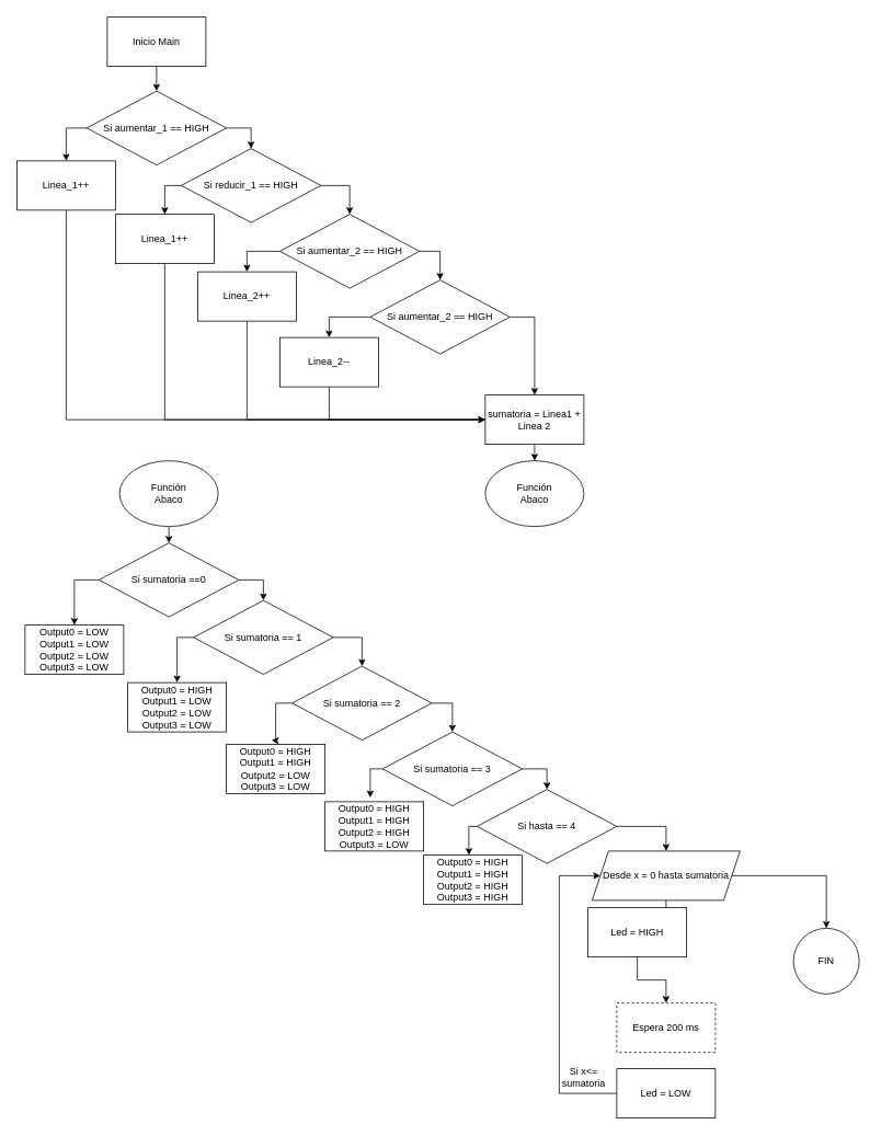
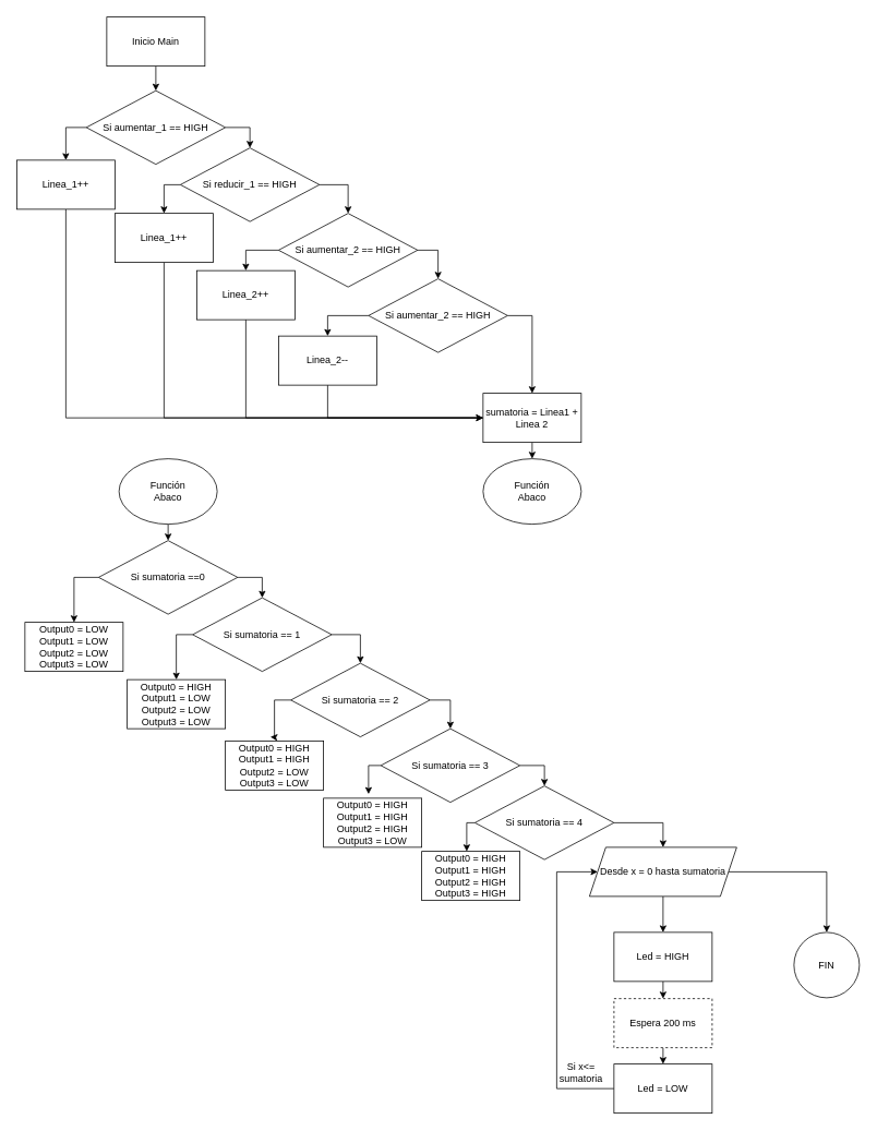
  <mxCell id="0" />
  <mxCell id="1" parent="0" />
  <mxCell id="2" style="edgeStyle=orthogonalEdgeStyle;rounded=0;orthogonalLoop=1;jettySize=auto;html=1;exitX=0.5;exitY=1;exitDx=0;exitDy=0;entryX=0.5;entryY=0;entryDx=0;entryDy=0;" edge="1" parent="1" source="3" target="6"><mxGeometry relative="1" as="geometry" /></mxCell>
  <mxCell id="3" value="Inicio Main" style="rounded=0;whiteSpace=wrap;html=1;" vertex="1" parent="1"><mxGeometry x="130" y="20" width="120" height="60" as="geometry" /></mxCell>
  <mxCell id="4" style="edgeStyle=orthogonalEdgeStyle;rounded=0;orthogonalLoop=1;jettySize=auto;html=1;exitX=1;exitY=0.5;exitDx=0;exitDy=0;entryX=0.5;entryY=0;entryDx=0;entryDy=0;" edge="1" parent="1" source="6" target="9"><mxGeometry relative="1" as="geometry" /></mxCell>
  <mxCell id="5" style="edgeStyle=orthogonalEdgeStyle;rounded=0;orthogonalLoop=1;jettySize=auto;html=1;exitX=0;exitY=0.5;exitDx=0;exitDy=0;" edge="1" parent="1" source="6" target="19"><mxGeometry relative="1" as="geometry" /></mxCell>
  <mxCell id="6" value="Si aumentar_1 == HIGH" style="rhombus;whiteSpace=wrap;html=1;" vertex="1" parent="1"><mxGeometry x="105" y="110" width="170" height="90" as="geometry" /></mxCell>
  <mxCell id="7" style="edgeStyle=orthogonalEdgeStyle;rounded=0;orthogonalLoop=1;jettySize=auto;html=1;exitX=1;exitY=0.5;exitDx=0;exitDy=0;" edge="1" parent="1" source="9" target="12"><mxGeometry relative="1" as="geometry" /></mxCell>
  <mxCell id="8" style="edgeStyle=orthogonalEdgeStyle;rounded=0;orthogonalLoop=1;jettySize=auto;html=1;exitX=0;exitY=0.5;exitDx=0;exitDy=0;entryX=0.5;entryY=0;entryDx=0;entryDy=0;" edge="1" parent="1" source="9" target="21"><mxGeometry relative="1" as="geometry" /></mxCell>
  <mxCell id="9" value="Si reducir_1 == HIGH" style="rhombus;whiteSpace=wrap;html=1;" vertex="1" parent="1"><mxGeometry x="220" y="180" width="170" height="90" as="geometry" /></mxCell>
  <mxCell id="10" style="edgeStyle=orthogonalEdgeStyle;rounded=0;orthogonalLoop=1;jettySize=auto;html=1;exitX=1;exitY=0.5;exitDx=0;exitDy=0;" edge="1" parent="1" source="12" target="15"><mxGeometry relative="1" as="geometry" /></mxCell>
  <mxCell id="11" style="edgeStyle=orthogonalEdgeStyle;rounded=0;orthogonalLoop=1;jettySize=auto;html=1;exitX=0;exitY=0.5;exitDx=0;exitDy=0;entryX=0.5;entryY=0;entryDx=0;entryDy=0;" edge="1" parent="1" source="12" target="23"><mxGeometry relative="1" as="geometry" /></mxCell>
  <mxCell id="12" value="Si aumentar_2 == HIGH" style="rhombus;whiteSpace=wrap;html=1;" vertex="1" parent="1"><mxGeometry x="340" y="260" width="170" height="90" as="geometry" /></mxCell>
  <mxCell id="13" style="edgeStyle=orthogonalEdgeStyle;rounded=0;orthogonalLoop=1;jettySize=auto;html=1;exitX=0;exitY=0.5;exitDx=0;exitDy=0;" edge="1" parent="1" source="15" target="17"><mxGeometry relative="1" as="geometry" /></mxCell>
  <mxCell id="14" style="edgeStyle=orthogonalEdgeStyle;rounded=0;orthogonalLoop=1;jettySize=auto;html=1;exitX=1;exitY=0.5;exitDx=0;exitDy=0;entryX=0.5;entryY=0;entryDx=0;entryDy=0;" edge="1" parent="1" source="15" target="38"><mxGeometry relative="1" as="geometry"><mxPoint x="650" y="470" as="targetPoint" /></mxGeometry></mxCell>
  <mxCell id="15" value="Si aumentar_2 == HIGH" style="rhombus;whiteSpace=wrap;html=1;" vertex="1" parent="1"><mxGeometry x="450" y="340" width="170" height="90" as="geometry" /></mxCell>
  <mxCell id="16" style="edgeStyle=orthogonalEdgeStyle;rounded=0;orthogonalLoop=1;jettySize=auto;html=1;exitX=0.5;exitY=1;exitDx=0;exitDy=0;entryX=0;entryY=0.5;entryDx=0;entryDy=0;" edge="1" parent="1" source="17"><mxGeometry relative="1" as="geometry"><mxPoint x="590" y="510" as="targetPoint" /><Array as="points"><mxPoint x="400" y="510" /></Array></mxGeometry></mxCell>
  <mxCell id="17" value="Linea_2--" style="rounded=0;whiteSpace=wrap;html=1;" vertex="1" parent="1"><mxGeometry x="340" y="410" width="120" height="60" as="geometry" /></mxCell>
  <mxCell id="18" style="edgeStyle=orthogonalEdgeStyle;rounded=0;orthogonalLoop=1;jettySize=auto;html=1;exitX=0.5;exitY=1;exitDx=0;exitDy=0;" edge="1" parent="1" source="19"><mxGeometry relative="1" as="geometry"><mxPoint x="590" y="510" as="targetPoint" /><Array as="points"><mxPoint x="80" y="510" /></Array></mxGeometry></mxCell>
  <mxCell id="19" value="Linea_1++" style="rounded=0;whiteSpace=wrap;html=1;" vertex="1" parent="1"><mxGeometry x="20" y="195" width="120" height="60" as="geometry" /></mxCell>
  <mxCell id="20" style="edgeStyle=orthogonalEdgeStyle;rounded=0;orthogonalLoop=1;jettySize=auto;html=1;exitX=0.5;exitY=1;exitDx=0;exitDy=0;" edge="1" parent="1" source="21"><mxGeometry relative="1" as="geometry"><mxPoint x="600" y="510" as="targetPoint" /><Array as="points"><mxPoint x="200" y="510" /></Array></mxGeometry></mxCell>
  <mxCell id="21" value="Linea_1++" style="rounded=0;whiteSpace=wrap;html=1;" vertex="1" parent="1"><mxGeometry x="140" y="260" width="120" height="60" as="geometry" /></mxCell>
  <mxCell id="22" style="edgeStyle=orthogonalEdgeStyle;rounded=0;orthogonalLoop=1;jettySize=auto;html=1;exitX=0.5;exitY=1;exitDx=0;exitDy=0;" edge="1" parent="1" source="23"><mxGeometry relative="1" as="geometry"><mxPoint x="600" y="510" as="targetPoint" /><Array as="points"><mxPoint x="300" y="510" /></Array></mxGeometry></mxCell>
  <mxCell id="23" value="Linea_2++" style="rounded=0;whiteSpace=wrap;html=1;" vertex="1" parent="1"><mxGeometry x="240" y="330" width="120" height="60" as="geometry" /></mxCell>
  <mxCell id="24" style="edgeStyle=orthogonalEdgeStyle;rounded=0;orthogonalLoop=1;jettySize=auto;html=1;exitX=1;exitY=0.5;exitDx=0;exitDy=0;entryX=0.5;entryY=0;entryDx=0;entryDy=0;" edge="1" parent="1" source="26" target="29"><mxGeometry relative="1" as="geometry" /></mxCell>
  <mxCell id="25" style="edgeStyle=orthogonalEdgeStyle;rounded=0;orthogonalLoop=1;jettySize=auto;html=1;exitX=0;exitY=0.5;exitDx=0;exitDy=0;" edge="1" parent="1" source="26" target="44"><mxGeometry relative="1" as="geometry" /></mxCell>
  <mxCell id="26" value="Si sumatoria ==0" style="rhombus;whiteSpace=wrap;html=1;" vertex="1" parent="1"><mxGeometry x="120" y="660" width="170" height="90" as="geometry" /></mxCell>
  <mxCell id="27" style="edgeStyle=orthogonalEdgeStyle;rounded=0;orthogonalLoop=1;jettySize=auto;html=1;exitX=1;exitY=0.5;exitDx=0;exitDy=0;" edge="1" parent="1" source="29" target="32"><mxGeometry relative="1" as="geometry" /></mxCell>
  <mxCell id="28" style="edgeStyle=orthogonalEdgeStyle;rounded=0;orthogonalLoop=1;jettySize=auto;html=1;exitX=0;exitY=0.5;exitDx=0;exitDy=0;entryX=0.5;entryY=0;entryDx=0;entryDy=0;" edge="1" parent="1" source="29" target="45"><mxGeometry relative="1" as="geometry" /></mxCell>
  <mxCell id="29" value="Si sumatoria == 1" style="rhombus;whiteSpace=wrap;html=1;" vertex="1" parent="1"><mxGeometry x="235" y="730" width="170" height="90" as="geometry" /></mxCell>
  <mxCell id="30" style="edgeStyle=orthogonalEdgeStyle;rounded=0;orthogonalLoop=1;jettySize=auto;html=1;exitX=1;exitY=0.5;exitDx=0;exitDy=0;entryX=0.5;entryY=0;entryDx=0;entryDy=0;" edge="1" parent="1" source="32" target="35"><mxGeometry relative="1" as="geometry" /></mxCell>
  <mxCell id="31" style="edgeStyle=orthogonalEdgeStyle;rounded=0;orthogonalLoop=1;jettySize=auto;html=1;exitX=0;exitY=0.5;exitDx=0;exitDy=0;" edge="1" parent="1" source="32"><mxGeometry relative="1" as="geometry"><mxPoint x="330" y="900" as="targetPoint" /></mxGeometry></mxCell>
  <mxCell id="32" value="Si sumatoria == 2" style="rhombus;whiteSpace=wrap;html=1;" vertex="1" parent="1"><mxGeometry x="355" y="810" width="170" height="90" as="geometry" /></mxCell>
  <mxCell id="33" style="edgeStyle=orthogonalEdgeStyle;rounded=0;orthogonalLoop=1;jettySize=auto;html=1;exitX=1;exitY=0.5;exitDx=0;exitDy=0;entryX=0.5;entryY=0;entryDx=0;entryDy=0;" edge="1" parent="1" source="35" target="43"><mxGeometry relative="1" as="geometry" /></mxCell>
  <mxCell id="34" style="edgeStyle=orthogonalEdgeStyle;rounded=0;orthogonalLoop=1;jettySize=auto;html=1;exitX=0;exitY=0.5;exitDx=0;exitDy=0;" edge="1" parent="1" source="35"><mxGeometry relative="1" as="geometry"><mxPoint x="450" y="970" as="targetPoint" /></mxGeometry></mxCell>
  <mxCell id="35" value="Si sumatoria == 3" style="rhombus;whiteSpace=wrap;html=1;" vertex="1" parent="1"><mxGeometry x="465" y="890" width="170" height="90" as="geometry" /></mxCell>
  <mxCell id="36" value="Función &lt;br&gt;Abaco" style="ellipse;whiteSpace=wrap;html=1;" vertex="1" parent="1"><mxGeometry x="590" y="560" width="120" height="80" as="geometry" /></mxCell>
  <mxCell id="37" style="edgeStyle=orthogonalEdgeStyle;rounded=0;orthogonalLoop=1;jettySize=auto;html=1;exitX=0.5;exitY=1;exitDx=0;exitDy=0;entryX=0.5;entryY=0;entryDx=0;entryDy=0;" edge="1" parent="1" source="38" target="36"><mxGeometry relative="1" as="geometry" /></mxCell>
  <mxCell id="38" value="sumatoria = Linea1 + Linea 2" style="rounded=0;whiteSpace=wrap;html=1;" vertex="1" parent="1"><mxGeometry x="590" y="480" width="120" height="60" as="geometry" /></mxCell>
  <mxCell id="39" style="edgeStyle=orthogonalEdgeStyle;rounded=0;orthogonalLoop=1;jettySize=auto;html=1;exitX=0.5;exitY=1;exitDx=0;exitDy=0;entryX=0.5;entryY=0;entryDx=0;entryDy=0;" edge="1" parent="1" source="40" target="26"><mxGeometry relative="1" as="geometry" /></mxCell>
  <mxCell id="40" value="Función &lt;br&gt;Abaco" style="ellipse;whiteSpace=wrap;html=1;" vertex="1" parent="1"><mxGeometry x="145" y="560" width="120" height="80" as="geometry" /></mxCell>
  <mxCell id="41" style="edgeStyle=orthogonalEdgeStyle;rounded=0;orthogonalLoop=1;jettySize=auto;html=1;exitX=0;exitY=0.5;exitDx=0;exitDy=0;" edge="1" parent="1" source="43"><mxGeometry relative="1" as="geometry"><mxPoint x="570" y="1040" as="targetPoint" /></mxGeometry></mxCell>
  <mxCell id="42" style="edgeStyle=orthogonalEdgeStyle;rounded=0;orthogonalLoop=1;jettySize=auto;html=1;exitX=1;exitY=0.5;exitDx=0;exitDy=0;" edge="1" parent="1" source="43" target="51"><mxGeometry relative="1" as="geometry" /></mxCell>
- <mxCell id="43" value="Si hasta == 4" style="rhombus;whiteSpace=wrap;html=1;" vertex="1" parent="1"><mxGeometry x="580" y="960" width="170" height="90" as="geometry" /></mxCell>
+ <mxCell id="43" value="Si sumatoria == 4" style="rhombus;whiteSpace=wrap;html=1;" vertex="1" parent="1"><mxGeometry x="580" y="960" width="170" height="90" as="geometry" /></mxCell>
  <mxCell id="44" value="Output0 = LOW&lt;br&gt;Output1 = LOW&lt;br&gt;Output2 = LOW&lt;br&gt;Output3 = LOW" style="rounded=0;whiteSpace=wrap;html=1;" vertex="1" parent="1"><mxGeometry x="30" y="760" width="120" height="60" as="geometry" /></mxCell>
  <mxCell id="45" value="Output0 = HIGH&lt;br&gt;Output1 = LOW&lt;br&gt;Output2 = LOW&lt;br&gt;Output3 = LOW" style="rounded=0;whiteSpace=wrap;html=1;" vertex="1" parent="1"><mxGeometry x="155" y="830" width="120" height="60" as="geometry" /></mxCell>
  <mxCell id="46" value="Output0 = HIGH&lt;br&gt;Output1 = HIGH&lt;br&gt;Output2 = LOW&lt;br&gt;Output3 = LOW" style="rounded=0;whiteSpace=wrap;html=1;" vertex="1" parent="1"><mxGeometry x="275" y="905" width="120" height="60" as="geometry" /></mxCell>
  <mxCell id="47" value="Output0 = HIGH&lt;br&gt;Output1 = HIGH&lt;br&gt;Output2 = HIGH&lt;br&gt;Output3 = LOW" style="rounded=0;whiteSpace=wrap;html=1;" vertex="1" parent="1"><mxGeometry x="395" y="975" width="120" height="60" as="geometry" /></mxCell>
  <mxCell id="48" value="Output0 = HIGH&lt;br&gt;Output1 = HIGH&lt;br&gt;Output2 = HIGH&lt;br&gt;Output3 = HIGH" style="rounded=0;whiteSpace=wrap;html=1;" vertex="1" parent="1"><mxGeometry x="515" y="1040" width="120" height="60" as="geometry" /></mxCell>
  <mxCell id="49" style="edgeStyle=orthogonalEdgeStyle;rounded=0;orthogonalLoop=1;jettySize=auto;html=1;entryX=0.5;entryY=0;entryDx=0;entryDy=0;" edge="1" parent="1" source="51" target="53"><mxGeometry relative="1" as="geometry" /></mxCell>
  <mxCell id="50" style="edgeStyle=orthogonalEdgeStyle;rounded=0;orthogonalLoop=1;jettySize=auto;html=1;exitX=1;exitY=0.5;exitDx=0;exitDy=0;entryX=0.5;entryY=0;entryDx=0;entryDy=0;" edge="1" parent="1" source="51" target="59"><mxGeometry relative="1" as="geometry" /></mxCell>
  <mxCell id="51" value="Desde x = 0 hasta sumatoria" style="shape=parallelogram;perimeter=parallelogramPerimeter;whiteSpace=wrap;html=1;fixedSize=1;" vertex="1" parent="1"><mxGeometry x="720" y="1035" width="180" height="60" as="geometry" /></mxCell>
  <mxCell id="52" style="edgeStyle=orthogonalEdgeStyle;rounded=0;orthogonalLoop=1;jettySize=auto;html=1;exitX=0.5;exitY=1;exitDx=0;exitDy=0;entryX=0.5;entryY=0;entryDx=0;entryDy=0;" edge="1" parent="1" source="53" target="55"><mxGeometry relative="1" as="geometry" /></mxCell>
- <mxCell id="53" value="Led = HIGH" style="rounded=0;whiteSpace=wrap;html=1;" vertex="1" parent="1"><mxGeometry x="715" y="1104" width="120" height="60" as="geometry" /></mxCell>
+ <mxCell id="53" value="Led = HIGH" style="rounded=0;whiteSpace=wrap;html=1;" vertex="1" parent="1"><mxGeometry x="750" y="1139" width="120" height="60" as="geometry" /></mxCell>
+ <mxCell id="54" style="edgeStyle=orthogonalEdgeStyle;rounded=0;orthogonalLoop=1;jettySize=auto;html=1;exitX=0.5;exitY=1;exitDx=0;exitDy=0;entryX=0.5;entryY=0;entryDx=0;entryDy=0;" edge="1" parent="1" source="55" target="57"><mxGeometry relative="1" as="geometry" /></mxCell>
  <mxCell id="55" value="Espera 200 ms" style="rounded=0;whiteSpace=wrap;html=1;dashed=1;" vertex="1" parent="1"><mxGeometry x="750" y="1220" width="120" height="60" as="geometry" /></mxCell>
  <mxCell id="56" style="edgeStyle=orthogonalEdgeStyle;rounded=0;orthogonalLoop=1;jettySize=auto;html=1;entryX=0;entryY=0.5;entryDx=0;entryDy=0;" edge="1" parent="1" source="57" target="51"><mxGeometry relative="1" as="geometry"><mxPoint x="670" y="1070" as="targetPoint" /><Array as="points"><mxPoint x="680" y="1330" /><mxPoint x="680" y="1065" /></Array></mxGeometry></mxCell>
  <mxCell id="57" value="Led = LOW" style="rounded=0;whiteSpace=wrap;html=1;" vertex="1" parent="1"><mxGeometry x="750" y="1300" width="120" height="60" as="geometry" /></mxCell>
  <mxCell id="58" value="Si x&amp;lt;= sumatoria&lt;br&gt;" style="text;html=1;strokeColor=none;fillColor=none;align=center;verticalAlign=middle;whiteSpace=wrap;rounded=0;" vertex="1" parent="1"><mxGeometry x="690" y="1300" width="40" height="20" as="geometry" /></mxCell>
- <mxCell id="59" value="FIN" style="ellipse;whiteSpace=wrap;html=1;aspect=fixed;" vertex="1" parent="1"><mxGeometry x="965" y="1129" width="80" height="80" as="geometry" /></mxCell>
+ <mxCell id="59" value="FIN" style="ellipse;whiteSpace=wrap;html=1;aspect=fixed;" vertex="1" parent="1"><mxGeometry x="970" y="1139" width="80" height="80" as="geometry" /></mxCell>
